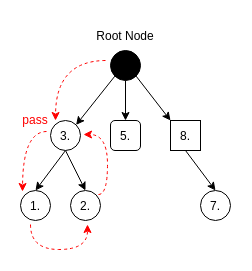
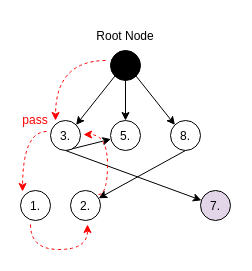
  <mxCell id="0" />
  <mxCell id="1" parent="0" />
  <mxCell id="2" style="edgeStyle=orthogonalEdgeStyle;rounded=0;orthogonalLoop=1;jettySize=auto;html=1;exitX=0.5;exitY=1;exitDx=0;exitDy=0;entryX=0.5;entryY=0;entryDx=0;entryDy=0;" parent="1" source="5" target="8" edge="1"><mxGeometry relative="1" as="geometry" /></mxCell>
  <mxCell id="3" style="rounded=0;orthogonalLoop=1;jettySize=auto;html=1;exitX=0;exitY=1;exitDx=0;exitDy=0;entryX=1;entryY=0;entryDx=0;entryDy=0;" parent="1" source="5" target="11" edge="1"><mxGeometry relative="1" as="geometry" /></mxCell>
  <mxCell id="4" style="rounded=0;orthogonalLoop=1;jettySize=auto;html=1;exitX=1;exitY=1;exitDx=0;exitDy=0;entryX=0;entryY=0;entryDx=0;entryDy=0;" parent="1" source="5" target="7" edge="1"><mxGeometry relative="1" as="geometry" /></mxCell>
  <mxCell id="5" value="" style="ellipse;whiteSpace=wrap;html=1;aspect=fixed;fillColor=#000000;" parent="1" vertex="1"><mxGeometry x="110" y="50" width="30" height="30" as="geometry" /></mxCell>
- <mxCell id="6" style="rounded=0;orthogonalLoop=1;jettySize=auto;html=1;exitX=0.5;exitY=1;exitDx=0;exitDy=0;entryX=0.5;entryY=0;entryDx=0;entryDy=0;" parent="1" source="7" target="14" edge="1"><mxGeometry relative="1" as="geometry" /></mxCell>
- <mxCell id="7" value="&lt;div style=&quot;line-height: 100%;&quot;&gt;8.&lt;/div&gt;" style="whiteSpace=wrap;html=1;aspect=fixed;rounded=0;" parent="1" vertex="1"><mxGeometry x="170" y="120" width="30" height="30" as="geometry" /></mxCell>
- <mxCell id="8" value="&lt;div style=&quot;line-height: 100%;&quot;&gt;5.&lt;/div&gt;" style="whiteSpace=wrap;html=1;aspect=fixed;rounded=1;" parent="1" vertex="1"><mxGeometry x="110" y="120" width="30" height="30" as="geometry" /></mxCell>
- <mxCell id="9" style="rounded=0;orthogonalLoop=1;jettySize=auto;html=1;exitX=0.5;exitY=1;exitDx=0;exitDy=0;entryX=0.5;entryY=0;entryDx=0;entryDy=0;" parent="1" source="11" target="12" edge="1"><mxGeometry relative="1" as="geometry" /></mxCell>
- <mxCell id="10" style="rounded=0;orthogonalLoop=1;jettySize=auto;html=1;exitX=0.5;exitY=1;exitDx=0;exitDy=0;entryX=0.5;entryY=0;entryDx=0;entryDy=0;" parent="1" source="11" target="13" edge="1"><mxGeometry relative="1" as="geometry" /></mxCell>
+ <mxCell id="6" style="rounded=0;orthogonalLoop=1;jettySize=auto;html=1;exitX=0.5;exitY=1;exitDx=0;exitDy=0;" parent="1" source="7" target="12" edge="1"><mxGeometry relative="1" as="geometry" /></mxCell>
+ <mxCell id="7" value="&lt;div style=&quot;line-height: 100%;&quot;&gt;8.&lt;/div&gt;" style="ellipse;whiteSpace=wrap;html=1;aspect=fixed;" parent="1" vertex="1"><mxGeometry x="170" y="120" width="30" height="30" as="geometry" /></mxCell>
+ <mxCell id="8" value="&lt;div style=&quot;line-height: 100%;&quot;&gt;5.&lt;/div&gt;" style="ellipse;whiteSpace=wrap;html=1;aspect=fixed;" parent="1" vertex="1"><mxGeometry x="110" y="120" width="30" height="30" as="geometry" /></mxCell>
+ <mxCell id="9" style="rounded=0;orthogonalLoop=1;jettySize=auto;html=1;exitX=0.5;exitY=1;exitDx=0;exitDy=0;" parent="1" source="11" target="14" edge="1"><mxGeometry relative="1" as="geometry" /></mxCell>
+ <mxCell id="10" style="rounded=0;orthogonalLoop=1;jettySize=auto;html=1;exitX=0.5;exitY=1;exitDx=0;exitDy=0;" parent="1" source="11" target="8" edge="1"><mxGeometry relative="1" as="geometry" /></mxCell>
  <mxCell id="11" value="&lt;div style=&quot;line-height: 100%;&quot;&gt;3.&lt;/div&gt;" style="ellipse;whiteSpace=wrap;html=1;aspect=fixed;" parent="1" vertex="1"><mxGeometry x="50" y="120" width="30" height="30" as="geometry" /></mxCell>
  <mxCell id="12" value="&lt;div style=&quot;line-height: 100%;&quot;&gt;2.&lt;/div&gt;" style="ellipse;whiteSpace=wrap;html=1;aspect=fixed;" parent="1" vertex="1"><mxGeometry x="70" y="190" width="30" height="30" as="geometry" /></mxCell>
  <mxCell id="13" value="&lt;div style=&quot;line-height: 100%;&quot;&gt;1.&lt;/div&gt;" style="ellipse;whiteSpace=wrap;html=1;aspect=fixed;" parent="1" vertex="1"><mxGeometry x="20" y="190" width="30" height="30" as="geometry" /></mxCell>
- <mxCell id="14" value="&lt;div style=&quot;line-height: 100%;&quot;&gt;7.&lt;/div&gt;" style="ellipse;whiteSpace=wrap;html=1;aspect=fixed;" parent="1" vertex="1"><mxGeometry x="200" y="190" width="30" height="30" as="geometry" /></mxCell>
+ <mxCell id="14" value="&lt;div style=&quot;line-height: 100%;&quot;&gt;7.&lt;/div&gt;" style="ellipse;whiteSpace=wrap;html=1;aspect=fixed;fillColor=#e1d5e7;" parent="1" vertex="1"><mxGeometry x="200" y="190" width="30" height="30" as="geometry" /></mxCell>
  <mxCell id="15" value="" style="endArrow=classic;html=1;rounded=0;edgeStyle=orthogonalEdgeStyle;curved=1;dashed=1;strokeColor=#FF0000;" parent="1" edge="1"><mxGeometry width="50" height="50" relative="1" as="geometry"><mxPoint x="105" y="60" as="sourcePoint" /><mxPoint x="55" y="120" as="targetPoint" /></mxGeometry></mxCell>
  <mxCell id="16" value="&lt;div style=&quot;line-height: 100%;&quot;&gt;Root Node&lt;/div&gt;" style="text;html=1;align=center;verticalAlign=middle;whiteSpace=wrap;rounded=0;" parent="1" vertex="1"><mxGeometry x="95" y="20" width="60" height="30" as="geometry" /></mxCell>
  <mxCell id="17" value="" style="endArrow=classic;html=1;rounded=0;edgeStyle=orthogonalEdgeStyle;curved=1;dashed=1;strokeColor=#FF0000;" parent="1" edge="1"><mxGeometry width="50" height="50" relative="1" as="geometry"><mxPoint x="46" y="131" as="sourcePoint" /><mxPoint x="22" y="191" as="targetPoint" /></mxGeometry></mxCell>
  <mxCell id="18" value="" style="endArrow=classic;html=1;rounded=0;edgeStyle=orthogonalEdgeStyle;curved=1;dashed=1;strokeColor=#FF0000;" parent="1" edge="1"><mxGeometry width="50" height="50" relative="1" as="geometry"><mxPoint x="30" y="224" as="sourcePoint" /><mxPoint x="87" y="224" as="targetPoint" /><Array as="points"><mxPoint x="30" y="249" /><mxPoint x="87" y="249" /></Array></mxGeometry></mxCell>
  <mxCell id="19" value="pass" style="text;html=1;align=center;verticalAlign=middle;whiteSpace=wrap;rounded=0;fontColor=#FF0000;" parent="1" vertex="1"><mxGeometry x="20" y="110" width="30" height="20" as="geometry" /></mxCell>
  <mxCell id="20" value="" style="endArrow=classic;html=1;rounded=0;dashed=1;strokeColor=#FF0000;edgeStyle=orthogonalEdgeStyle;elbow=vertical;curved=1;" edge="1" parent="1"><mxGeometry width="50" height="50" relative="1" as="geometry"><mxPoint x="97.99" y="194" as="sourcePoint" /><mxPoint x="82.99" y="134" as="targetPoint" /><Array as="points"><mxPoint x="97.99" y="194" /><mxPoint x="106.99" y="194" /><mxPoint x="106.99" y="134" /></Array></mxGeometry></mxCell>
